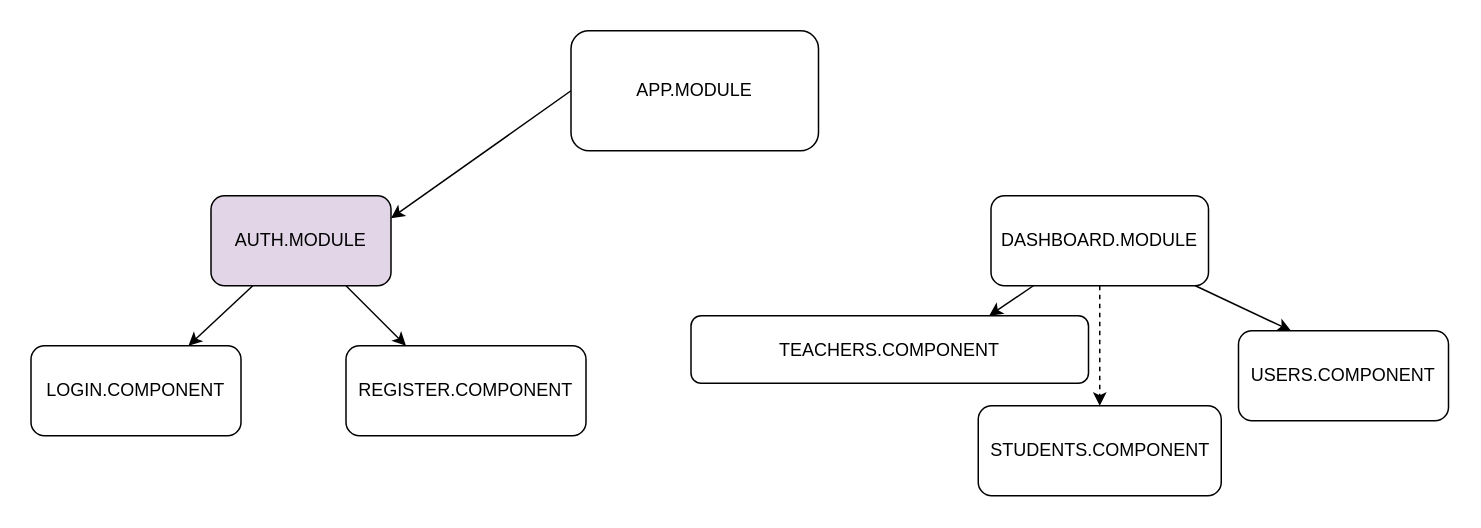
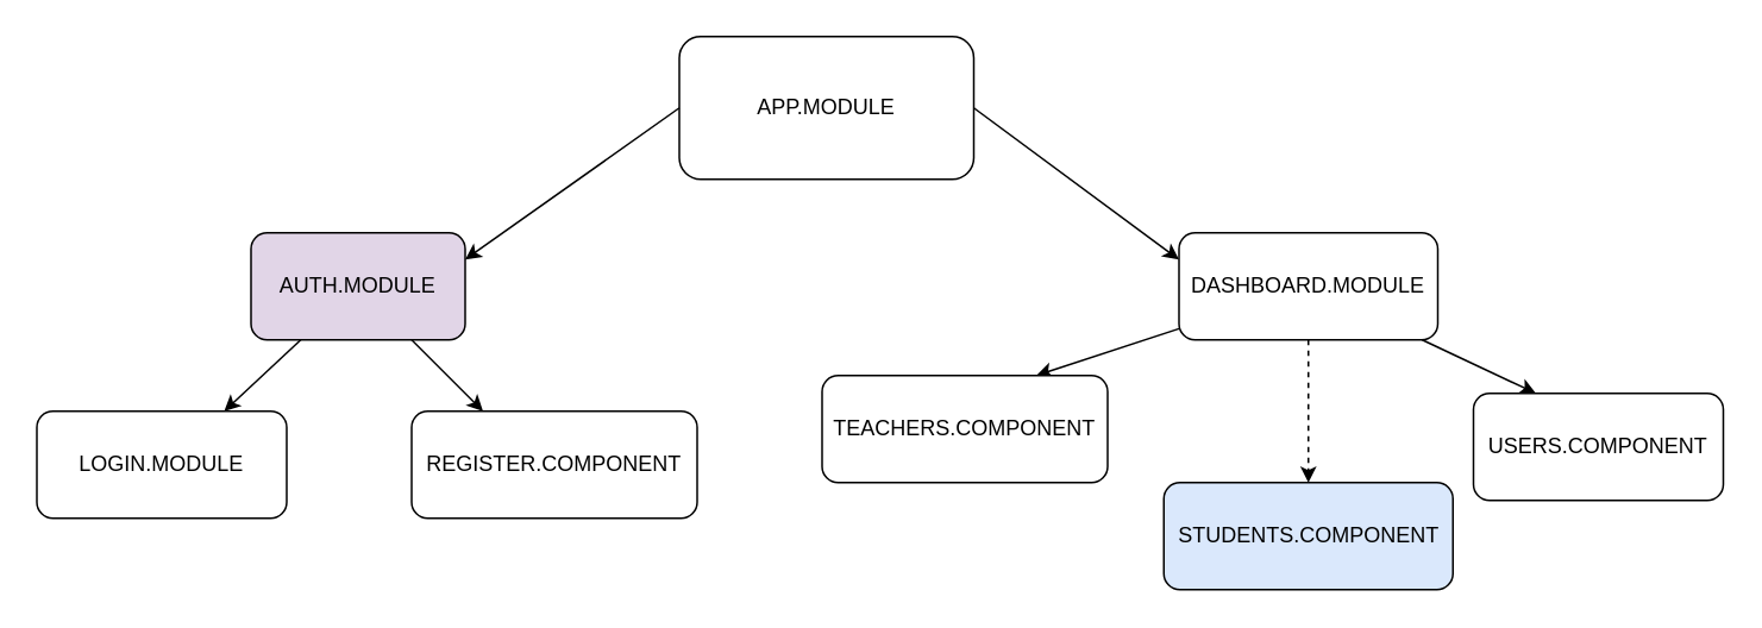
  <mxCell id="0" />
  <mxCell id="1" parent="0" />
  <mxCell id="2" value="APP.MODULE" style="rounded=1;whiteSpace=wrap;html=1;" parent="1" vertex="1"><mxGeometry x="380" y="20" width="165" height="80" as="geometry" /></mxCell>
  <mxCell id="3" style="edgeStyle=none;html=1;entryX=0.75;entryY=0;entryDx=0;entryDy=0;" edge="1" parent="1" source="5" target="15"><mxGeometry relative="1" as="geometry" /></mxCell>
  <mxCell id="4" style="edgeStyle=none;html=1;entryX=0.25;entryY=0;entryDx=0;entryDy=0;" edge="1" parent="1" source="5" target="16"><mxGeometry relative="1" as="geometry" /></mxCell>
  <mxCell id="5" value="AUTH.MODULE" style="rounded=1;whiteSpace=wrap;html=1;fillColor=#e1d5e7;" parent="1" vertex="1"><mxGeometry x="140" y="130" width="120" height="60" as="geometry" /></mxCell>
  <mxCell id="6" style="edgeStyle=none;html=1;entryX=0.25;entryY=0;entryDx=0;entryDy=0;" edge="1" parent="1" source="9" target="12"><mxGeometry relative="1" as="geometry" /></mxCell>
  <mxCell id="7" style="edgeStyle=none;html=1;entryX=0.5;entryY=0;entryDx=0;entryDy=0;dashed=1;" edge="1" parent="1" source="9" target="13"><mxGeometry relative="1" as="geometry" /></mxCell>
  <mxCell id="8" style="edgeStyle=none;html=1;entryX=0.75;entryY=0;entryDx=0;entryDy=0;" edge="1" parent="1" source="9" target="14"><mxGeometry relative="1" as="geometry" /></mxCell>
  <mxCell id="9" value="DASHBOARD.MODULE" style="rounded=1;whiteSpace=wrap;html=1;" parent="1" vertex="1"><mxGeometry x="660" y="130" width="145" height="60" as="geometry" /></mxCell>
  <mxCell id="10" value="" style="endArrow=classic;html=1;exitX=0;exitY=0.5;exitDx=0;exitDy=0;entryX=1;entryY=0.25;entryDx=0;entryDy=0;" parent="1" source="2" target="5" edge="1"><mxGeometry width="50" height="50" relative="1" as="geometry"><mxPoint x="450" y="380" as="sourcePoint" /><mxPoint x="500" y="330" as="targetPoint" /></mxGeometry></mxCell>
+ <mxCell id="11" value="" style="endArrow=classic;html=1;exitX=1;exitY=0.5;exitDx=0;exitDy=0;entryX=0;entryY=0.25;entryDx=0;entryDy=0;" parent="1" source="2" target="9" edge="1"><mxGeometry width="50" height="50" relative="1" as="geometry"><mxPoint x="450" y="380" as="sourcePoint" /><mxPoint x="500" y="330" as="targetPoint" /></mxGeometry></mxCell>
  <mxCell id="12" value="USERS.COMPONENT" style="rounded=1;whiteSpace=wrap;html=1;" parent="1" vertex="1"><mxGeometry x="825" y="220" width="140" height="60" as="geometry" /></mxCell>
- <mxCell id="13" value="STUDENTS.COMPONENT" style="rounded=1;whiteSpace=wrap;html=1;" parent="1" vertex="1"><mxGeometry x="651.5" y="270" width="162" height="60" as="geometry" /></mxCell>
- <mxCell id="14" value="TEACHERS.COMPONENT" style="rounded=1;whiteSpace=wrap;html=1;" parent="1" vertex="1"><mxGeometry x="460" y="210" width="265" height="45" as="geometry" /></mxCell>
- <mxCell id="15" value="LOGIN.COMPONENT" style="rounded=1;whiteSpace=wrap;html=1;" vertex="1" parent="1"><mxGeometry x="20" y="230" width="140" height="60" as="geometry" /></mxCell>
+ <mxCell id="13" value="STUDENTS.COMPONENT" style="rounded=1;whiteSpace=wrap;html=1;fillColor=#dae8fc;" parent="1" vertex="1"><mxGeometry x="651.5" y="270" width="162" height="60" as="geometry" /></mxCell>
+ <mxCell id="14" value="TEACHERS.COMPONENT" style="rounded=1;whiteSpace=wrap;html=1;" parent="1" vertex="1"><mxGeometry x="460" y="210" width="160" height="60" as="geometry" /></mxCell>
+ <mxCell id="15" value="LOGIN.MODULE" style="rounded=1;whiteSpace=wrap;html=1;" vertex="1" parent="1"><mxGeometry x="20" y="230" width="140" height="60" as="geometry" /></mxCell>
  <mxCell id="16" value="REGISTER.COMPONENT" style="rounded=1;whiteSpace=wrap;html=1;" vertex="1" parent="1"><mxGeometry x="230" y="230" width="160" height="60" as="geometry" /></mxCell>
